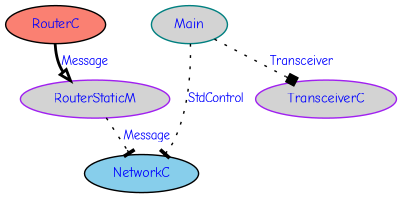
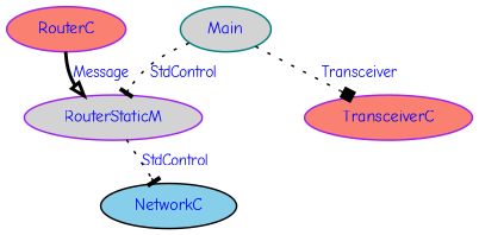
  digraph {
    fontname="Comic Neue"
    nodesep=0.1
    rankdir=TB
    ranksep=0.0005
    node [color=black fillcolor=salmon fontcolor=blue fontname="Comic Neue" fontsize=10 shape=ellipse style=filled]
    edge [arrowhead=tee arrowsize=.8 fontcolor=blue fontname="Comic Neue" fontsize=9 style=dotted]
-   RouterC [height=.1 width=.1]
+   RouterC [color=purple height=.1 width=.1]
    RouterStaticM [color=purple fillcolor=lightgrey height=.1 width=.1]
    NetworkC [fillcolor=skyblue height=.1 width=.1]
-   TransceiverC [color=purple fillcolor=lightgrey height=.1 width=.1]
+   TransceiverC [color=purple height=.1 width=.1]
    Main [color=teal fillcolor=lightgrey height=.1 width=.1]
    RouterC -> RouterStaticM [arrowhead=onormal label=Message style=bold]
-   RouterStaticM -> NetworkC [label=Message]
-   Main -> NetworkC [label=StdControl]
+   RouterStaticM -> NetworkC [label=StdControl]
+   Main -> RouterStaticM [label=StdControl]
    Main -> TransceiverC [arrowhead=box label=Transceiver]
  }
